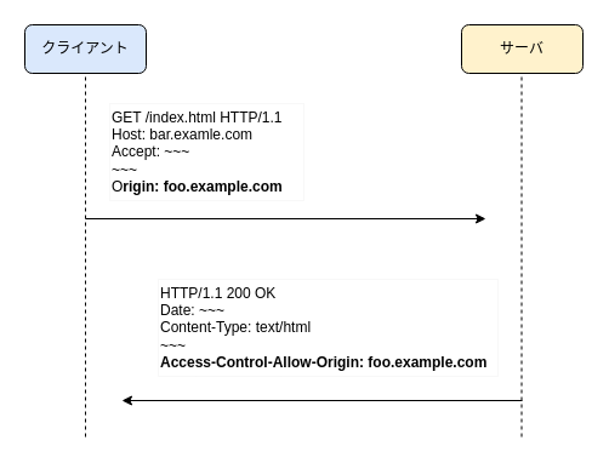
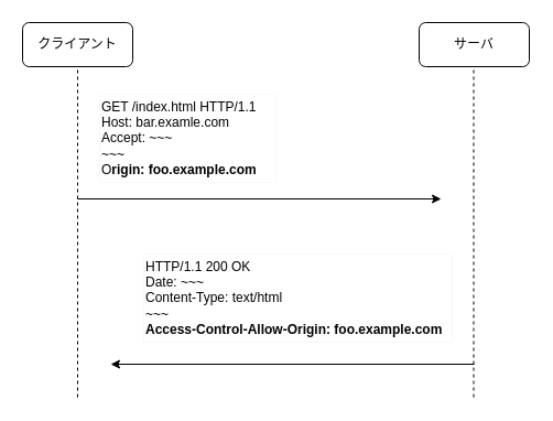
  <mxCell id="0" />
  <mxCell id="1" parent="0" />
- <mxCell id="2" value="クライアント" style="rounded=1;whiteSpace=wrap;html=1;fillColor=#dae8fc;" vertex="1" parent="1"><mxGeometry x="20" y="20" width="100" height="40" as="geometry" /></mxCell>
- <mxCell id="3" value="サーバ" style="rounded=1;whiteSpace=wrap;html=1;fillColor=#fff2cc;" vertex="1" parent="1"><mxGeometry x="380" y="20" width="100" height="40" as="geometry" /></mxCell>
+ <mxCell id="2" value="クライアント" style="rounded=1;whiteSpace=wrap;html=1;" vertex="1" parent="1"><mxGeometry x="20" y="20" width="100" height="40" as="geometry" /></mxCell>
+ <mxCell id="3" value="サーバ" style="rounded=1;whiteSpace=wrap;html=1;" vertex="1" parent="1"><mxGeometry x="380" y="20" width="100" height="40" as="geometry" /></mxCell>
  <mxCell id="4" value="" style="endArrow=none;dashed=1;html=1;" edge="1" parent="1"><mxGeometry width="50" height="50" relative="1" as="geometry"><mxPoint x="70" y="360" as="sourcePoint" /><mxPoint x="70" y="60" as="targetPoint" /></mxGeometry></mxCell>
  <mxCell id="5" value="" style="endArrow=none;dashed=1;html=1;" edge="1" parent="1"><mxGeometry width="50" height="50" relative="1" as="geometry"><mxPoint x="429.5" y="360" as="sourcePoint" /><mxPoint x="429.5" y="60" as="targetPoint" /></mxGeometry></mxCell>
  <mxCell id="6" value="" style="endArrow=classic;html=1;" edge="1" parent="1"><mxGeometry width="50" height="50" relative="1" as="geometry"><mxPoint x="70" y="180" as="sourcePoint" /><mxPoint x="400" y="180" as="targetPoint" /></mxGeometry></mxCell>
  <mxCell id="7" value="GET /index.html HTTP/1.1&lt;br&gt;Host: bar.examle.com&lt;br&gt;Accept: ~~~&lt;br&gt;~~~&lt;br&gt;O&lt;b&gt;rigin: foo.example.com&lt;/b&gt;" style="text;html=1;align=left;verticalAlign=middle;resizable=0;points=[];autosize=1;labelPosition=center;verticalLabelPosition=middle;dashed=1;dashPattern=1 1;strokeWidth=1;strokeColor=#f0f0f0;" vertex="1" parent="1"><mxGeometry x="90" y="85" width="160" height="80" as="geometry" /></mxCell>
  <mxCell id="8" value="" style="endArrow=classic;html=1;" edge="1" parent="1"><mxGeometry width="50" height="50" relative="1" as="geometry"><mxPoint x="430" y="330" as="sourcePoint" /><mxPoint x="100" y="330" as="targetPoint" /></mxGeometry></mxCell>
  <mxCell id="9" value="HTTP/1.1 200 OK&lt;br&gt;Date: ~~~&lt;br&gt;Content-Type: text/html&lt;br&gt;~~~&lt;br&gt;&lt;b&gt;Access-Control-Allow-Origin: foo.example.com&lt;/b&gt;" style="text;html=1;align=left;verticalAlign=middle;resizable=0;points=[];autosize=1;strokeColor=#f0f0f0;dashed=1;dashPattern=1 1;" vertex="1" parent="1"><mxGeometry x="130" y="230" width="280" height="80" as="geometry" /></mxCell>
